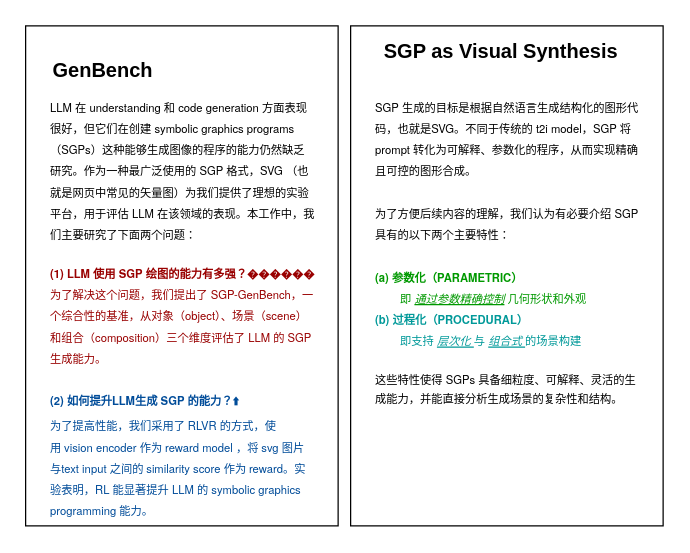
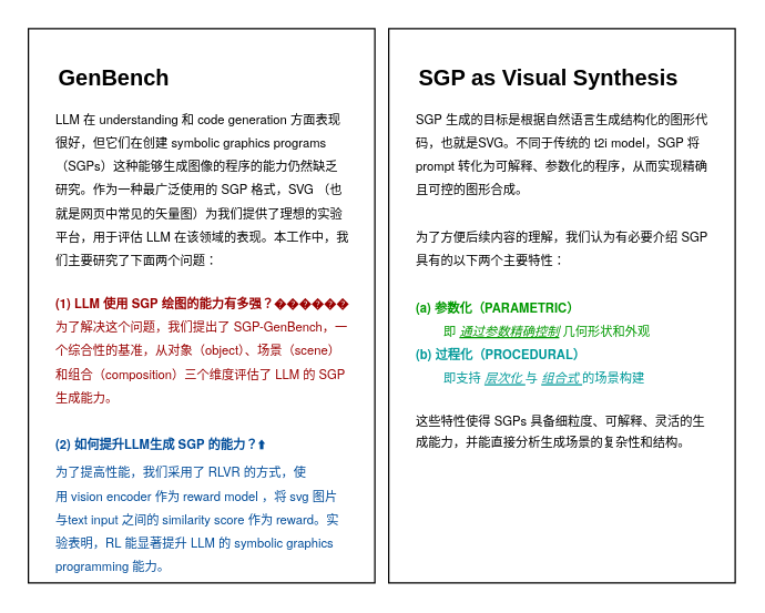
  <mxCell id="0" />
  <mxCell id="1" parent="0" />
  <mxCell id="2" value="" style="rounded=0;whiteSpace=wrap;html=1;aspect=fixed;" parent="1" vertex="1"><mxGeometry x="20" y="20" width="250" height="400" as="geometry" /></mxCell>
  <mxCell id="3" value="&lt;p style=&quot;margin: 0px; font-style: normal; font-variant-caps: normal; font-stretch: normal; line-height: normal; font-size-adjust: none; font-kerning: auto; font-variant-alternates: normal; font-variant-ligatures: normal; font-variant-numeric: normal; font-variant-east-asian: normal; font-variant-position: normal; font-feature-settings: normal; font-optical-sizing: auto; font-variation-settings: normal;&quot;&gt;&lt;font style=&quot;font-size: 16px;&quot; face=&quot;Helvetica&quot;&gt;&lt;b&gt;GenBench&lt;/b&gt;&lt;/font&gt;&lt;/p&gt;" style="text;html=1;align=left;verticalAlign=middle;whiteSpace=wrap;rounded=0;" parent="1" vertex="1"><mxGeometry x="40" y="40" width="60" height="30" as="geometry" /></mxCell>
  <mxCell id="4" value="&lt;p style=&quot;margin: 0px; font-style: normal; font-variant-caps: normal; font-stretch: normal; line-height: normal; font-family: &amp;quot;Helvetica Neue&amp;quot;; font-size-adjust: none; font-kerning: auto; font-variant-alternates: normal; font-variant-ligatures: normal; font-variant-numeric: normal; font-variant-east-asian: normal; font-variant-position: normal; font-feature-settings: normal; font-optical-sizing: auto; font-variation-settings: normal;&quot;&gt;&lt;font style=&quot;font-size: 9px;&quot;&gt;LLM 在 understanding 和 code generation 方面表现很好，但它们在创建 symbolic graphics programs（SGPs）这种能够生成图像的程序的能力仍然缺乏研究。作为一种最广泛使用的 SGP 格式，SVG （也就是网页中常见的矢量图）为我们提供了理想的实验平台，用于评估 LLM 在该领域的表现。本工作中，我们主要研究了下面两个问题：&lt;/font&gt;&lt;/p&gt;&lt;font&gt;&lt;div style=&quot;&quot;&gt;&lt;span style=&quot;font-size: 9px;&quot;&gt;&lt;br&gt;&lt;/span&gt;&lt;/div&gt;&lt;/font&gt;&lt;p style=&quot;margin: 0px; font-style: normal; font-variant-caps: normal; font-stretch: normal; line-height: normal; font-family: &amp;quot;Helvetica Neue&amp;quot;; font-size-adjust: none; font-kerning: auto; font-variant-alternates: normal; font-variant-ligatures: normal; font-variant-numeric: normal; font-variant-east-asian: normal; font-variant-position: normal; font-feature-settings: normal; font-optical-sizing: auto; font-variation-settings: normal;&quot;&gt;&lt;font style=&quot;font-size: 9px;&quot;&gt;&lt;b style=&quot;color: rgb(153, 0, 0);&quot;&gt;(1) LLM 使用 SGP 绘图的能力有多强？������&lt;/b&gt;&lt;/font&gt;&lt;/p&gt;&lt;p style=&quot;margin: 0px; font-style: normal; font-variant-caps: normal; font-stretch: normal; line-height: normal; font-family: &amp;quot;Helvetica Neue&amp;quot;; font-size-adjust: none; font-kerning: auto; font-variant-alternates: normal; font-variant-ligatures: normal; font-variant-numeric: normal; font-variant-east-asian: normal; font-variant-position: normal; font-feature-settings: normal; font-optical-sizing: auto; font-variation-settings: normal;&quot;&gt;&lt;font style=&quot;font-size: 9px; color: rgb(153, 0, 0);&quot;&gt;为了解决这个问题，我们提出了 SGP-GenBench，一个综合性的基准，从对象（object）、场景（scene）和组合（composition）三个维度评估了 LLM 的 SGP 生成能力。&lt;/font&gt;&lt;/p&gt;&lt;p style=&quot;margin: 0px; font-style: normal; font-variant-caps: normal; font-stretch: normal; line-height: normal; font-family: &amp;quot;Helvetica Neue&amp;quot;; font-size-adjust: none; font-kerning: auto; font-variant-alternates: normal; font-variant-ligatures: normal; font-variant-numeric: normal; font-variant-east-asian: normal; font-variant-position: normal; font-feature-settings: normal; font-optical-sizing: auto; font-variation-settings: normal; min-height: 15px;&quot;&gt;&lt;br&gt;&lt;/p&gt;&lt;p style=&quot;margin: 0px; font-style: normal; font-variant-caps: normal; font-stretch: normal; line-height: normal; font-family: &amp;quot;Helvetica Neue&amp;quot;; font-size-adjust: none; font-kerning: auto; font-variant-alternates: normal; font-variant-ligatures: normal; font-variant-numeric: normal; font-variant-east-asian: normal; font-variant-position: normal; font-feature-settings: normal; font-optical-sizing: auto; font-variation-settings: normal;&quot;&gt;&lt;font style=&quot;font-size: 9px;&quot;&gt;&lt;b style=&quot;color: rgb(0, 76, 153);&quot;&gt;(2) 如何提升LLM生成 SGP 的能力？⬆️&lt;/b&gt;&lt;/font&gt;&lt;/p&gt;&lt;p style=&quot;margin: 0px; font-style: normal; font-variant-caps: normal; font-stretch: normal; line-height: normal; font-family: &amp;quot;Helvetica Neue&amp;quot;; font-size-adjust: none; font-kerning: auto; font-variant-alternates: normal; font-variant-ligatures: normal; font-variant-numeric: normal; font-variant-east-asian: normal; font-variant-position: normal; font-feature-settings: normal; font-optical-sizing: auto; font-variation-settings: normal;&quot;&gt;&lt;font style=&quot;font-size: 9px; color: rgb(0, 76, 153);&quot;&gt;&lt;span style=&quot;font-style: normal; font-variant-caps: normal; font-stretch: normal; line-height: normal; font-family: &amp;quot;PingFang SC&amp;quot;; font-size-adjust: none; font-kerning: auto; font-variant-alternates: normal; font-variant-ligatures: normal; font-variant-numeric: normal; font-variant-east-asian: normal; font-variant-position: normal; font-feature-settings: normal; font-optical-sizing: auto; font-variation-settings: normal;&quot;&gt;为了提高性能，我们采用了&amp;nbsp;&lt;/span&gt;RLVR&amp;nbsp;&lt;span style=&quot;font-style: normal; font-variant-caps: normal; font-stretch: normal; line-height: normal; font-family: &amp;quot;PingFang SC&amp;quot;; font-size-adjust: none; font-kerning: auto; font-variant-alternates: normal; font-variant-ligatures: normal; font-variant-numeric: normal; font-variant-east-asian: normal; font-variant-position: normal; font-feature-settings: normal; font-optical-sizing: auto; font-variation-settings: normal;&quot;&gt;的方式，使用&amp;nbsp;&lt;/span&gt;vision encoder&amp;nbsp;&lt;span style=&quot;font-style: normal; font-variant-caps: normal; font-stretch: normal; line-height: normal; font-family: &amp;quot;PingFang SC&amp;quot;; font-size-adjust: none; font-kerning: auto; font-variant-alternates: normal; font-variant-ligatures: normal; font-variant-numeric: normal; font-variant-east-asian: normal; font-variant-position: normal; font-feature-settings: normal; font-optical-sizing: auto; font-variation-settings: normal;&quot;&gt;作为&amp;nbsp;&lt;/span&gt;reward model&amp;nbsp;&lt;span style=&quot;font-style: normal; font-variant-caps: normal; font-stretch: normal; line-height: normal; font-family: &amp;quot;PingFang SC&amp;quot;; font-size-adjust: none; font-kerning: auto; font-variant-alternates: normal; font-variant-ligatures: normal; font-variant-numeric: normal; font-variant-east-asian: normal; font-variant-position: normal; font-feature-settings: normal; font-optical-sizing: auto; font-variation-settings: normal;&quot;&gt;，将&amp;nbsp;&lt;/span&gt;svg&amp;nbsp;&lt;span style=&quot;font-style: normal; font-variant-caps: normal; font-stretch: normal; line-height: normal; font-family: &amp;quot;PingFang SC&amp;quot;; font-size-adjust: none; font-kerning: auto; font-variant-alternates: normal; font-variant-ligatures: normal; font-variant-numeric: normal; font-variant-east-asian: normal; font-variant-position: normal; font-feature-settings: normal; font-optical-sizing: auto; font-variation-settings: normal;&quot;&gt;图片与&lt;/span&gt;text input&amp;nbsp;&lt;span style=&quot;font-style: normal; font-variant-caps: normal; font-stretch: normal; line-height: normal; font-family: &amp;quot;PingFang SC&amp;quot;; font-size-adjust: none; font-kerning: auto; font-variant-alternates: normal; font-variant-ligatures: normal; font-variant-numeric: normal; font-variant-east-asian: normal; font-variant-position: normal; font-feature-settings: normal; font-optical-sizing: auto; font-variation-settings: normal;&quot;&gt;之间的&amp;nbsp;&lt;/span&gt;similarity score&amp;nbsp;&lt;span style=&quot;font-style: normal; font-variant-caps: normal; font-stretch: normal; line-height: normal; font-family: &amp;quot;PingFang SC&amp;quot;; font-size-adjust: none; font-kerning: auto; font-variant-alternates: normal; font-variant-ligatures: normal; font-variant-numeric: normal; font-variant-east-asian: normal; font-variant-position: normal; font-feature-settings: normal; font-optical-sizing: auto; font-variation-settings: normal;&quot;&gt;作为&amp;nbsp;&lt;/span&gt;reward&lt;span style=&quot;font-style: normal; font-variant-caps: normal; font-stretch: normal; line-height: normal; font-family: &amp;quot;PingFang SC&amp;quot;; font-size-adjust: none; font-kerning: auto; font-variant-alternates: normal; font-variant-ligatures: normal; font-variant-numeric: normal; font-variant-east-asian: normal; font-variant-position: normal; font-feature-settings: normal; font-optical-sizing: auto; font-variation-settings: normal;&quot;&gt;。实验表明，&lt;/span&gt;RL &lt;span style=&quot;font-style: normal; font-variant-caps: normal; font-stretch: normal; line-height: normal; font-family: &amp;quot;PingFang SC&amp;quot;; font-size-adjust: none; font-kerning: auto; font-variant-alternates: normal; font-variant-ligatures: normal; font-variant-numeric: normal; font-variant-east-asian: normal; font-variant-position: normal; font-feature-settings: normal; font-optical-sizing: auto; font-variation-settings: normal;&quot;&gt;能显著提升&lt;/span&gt; LLM &lt;span style=&quot;font-style: normal; font-variant-caps: normal; font-stretch: normal; line-height: normal; font-family: &amp;quot;PingFang SC&amp;quot;; font-size-adjust: none; font-kerning: auto; font-variant-alternates: normal; font-variant-ligatures: normal; font-variant-numeric: normal; font-variant-east-asian: normal; font-variant-position: normal; font-feature-settings: normal; font-optical-sizing: auto; font-variation-settings: normal;&quot;&gt;的&lt;/span&gt; symbolic graphics programming &lt;span style=&quot;font-style: normal; font-variant-caps: normal; font-stretch: normal; line-height: normal; font-family: &amp;quot;PingFang SC&amp;quot;; font-size-adjust: none; font-kerning: auto; font-variant-alternates: normal; font-variant-ligatures: normal; font-variant-numeric: normal; font-variant-east-asian: normal; font-variant-position: normal; font-feature-settings: normal; font-optical-sizing: auto; font-variation-settings: normal;&quot;&gt;能力。&lt;/span&gt;&lt;/font&gt;&lt;/p&gt;" style="rounded=0;whiteSpace=wrap;html=1;align=left;verticalAlign=top;spacing=0;strokeColor=none;" parent="1" vertex="1"><mxGeometry x="40" y="70" width="210" height="330" as="geometry" /></mxCell>
  <mxCell id="5" value="" style="rounded=0;whiteSpace=wrap;html=1;aspect=fixed;" parent="1" vertex="1"><mxGeometry x="280" y="20" width="250" height="400" as="geometry" /></mxCell>
- <mxCell id="6" value="&lt;p style=&quot;margin: 0px; font-style: normal; font-variant-caps: normal; font-stretch: normal; line-height: normal; font-size-adjust: none; font-kerning: auto; font-variant-alternates: normal; font-variant-ligatures: normal; font-variant-numeric: normal; font-variant-east-asian: normal; font-variant-position: normal; font-feature-settings: normal; font-optical-sizing: auto; font-variation-settings: normal;&quot;&gt;&lt;font face=&quot;Helvetica&quot; style=&quot;font-size: 16px;&quot;&gt;&lt;b&gt;SGP as Visual Synthesis&lt;/b&gt;&lt;/font&gt;&lt;/p&gt;" style="text;html=1;align=left;verticalAlign=middle;whiteSpace=wrap;rounded=0;" parent="1" vertex="1"><mxGeometry x="305" y="25" width="210" height="30" as="geometry" /></mxCell>
+ <mxCell id="6" value="&lt;p style=&quot;margin: 0px; font-style: normal; font-variant-caps: normal; font-stretch: normal; line-height: normal; font-size-adjust: none; font-kerning: auto; font-variant-alternates: normal; font-variant-ligatures: normal; font-variant-numeric: normal; font-variant-east-asian: normal; font-variant-position: normal; font-feature-settings: normal; font-optical-sizing: auto; font-variation-settings: normal;&quot;&gt;&lt;font face=&quot;Helvetica&quot; style=&quot;font-size: 16px;&quot;&gt;&lt;b&gt;SGP as Visual Synthesis&lt;/b&gt;&lt;/font&gt;&lt;/p&gt;" style="text;html=1;align=left;verticalAlign=middle;whiteSpace=wrap;rounded=0;" parent="1" vertex="1"><mxGeometry x="300" y="40" width="210" height="30" as="geometry" /></mxCell>
  <mxCell id="7" value="&lt;p style=&quot;margin: 0px; font-style: normal; font-variant-caps: normal; font-stretch: normal; line-height: normal; font-family: &amp;quot;Helvetica Neue&amp;quot;; font-size-adjust: none; font-kerning: auto; font-variant-alternates: normal; font-variant-ligatures: normal; font-variant-numeric: normal; font-variant-east-asian: normal; font-variant-position: normal; font-feature-settings: normal; font-optical-sizing: auto; font-variation-settings: normal;&quot;&gt;&lt;font style=&quot;font-size: 9px;&quot;&gt;SGP 生成的目标是根据自然语言生成结构化的图形代码，也就是SVG。不同于传统的 t2i model，SGP 将 prompt 转化为可解释、参数化的程序，从而实现精确且可控的图形合成。&lt;/font&gt;&lt;/p&gt;&lt;p style=&quot;margin: 0px; font-style: normal; font-variant-caps: normal; font-stretch: normal; line-height: normal; font-family: &amp;quot;Helvetica Neue&amp;quot;; font-size-adjust: none; font-kerning: auto; font-variant-alternates: normal; font-variant-ligatures: normal; font-variant-numeric: normal; font-variant-east-asian: normal; font-variant-position: normal; font-feature-settings: normal; font-optical-sizing: auto; font-variation-settings: normal; min-height: 15px;&quot;&gt;&lt;span style=&quot;font-size: 9px;&quot;&gt;&lt;br&gt;&lt;/span&gt;&lt;/p&gt;&lt;p style=&quot;margin: 0px; font-style: normal; font-variant-caps: normal; font-stretch: normal; line-height: normal; font-family: &amp;quot;Helvetica Neue&amp;quot;; font-size-adjust: none; font-kerning: auto; font-variant-alternates: normal; font-variant-ligatures: normal; font-variant-numeric: normal; font-variant-east-asian: normal; font-variant-position: normal; font-feature-settings: normal; font-optical-sizing: auto; font-variation-settings: normal; min-height: 15px;&quot;&gt;&lt;span style=&quot;font-size: 9px;&quot;&gt;为了方便后续内容的理解，我们认为有必要介绍 SGP具有的以下两个主要特性：&lt;/span&gt;&lt;br&gt;&lt;/p&gt;&lt;p style=&quot;margin: 0px; font-style: normal; font-variant-caps: normal; font-stretch: normal; line-height: normal; font-family: &amp;quot;Helvetica Neue&amp;quot;; font-size-adjust: none; font-kerning: auto; font-variant-alternates: normal; font-variant-ligatures: normal; font-variant-numeric: normal; font-variant-east-asian: normal; font-variant-position: normal; font-feature-settings: normal; font-optical-sizing: auto; font-variation-settings: normal; min-height: 15px;&quot;&gt;&lt;span style=&quot;font-size: 9px;&quot;&gt;&lt;br&gt;&lt;/span&gt;&lt;/p&gt;&lt;p style=&quot;margin: 0px; font-style: normal; font-variant-caps: normal; font-stretch: normal; line-height: normal; font-family: &amp;quot;Helvetica Neue&amp;quot;; font-size-adjust: none; font-kerning: auto; font-variant-alternates: normal; font-variant-ligatures: normal; font-variant-numeric: normal; font-variant-east-asian: normal; font-variant-position: normal; font-feature-settings: normal; font-optical-sizing: auto; font-variation-settings: normal;&quot;&gt;&lt;font style=&quot;font-size: 9px;&quot;&gt;&lt;b style=&quot;color: rgb(0, 153, 0);&quot;&gt;(a) 参数化（PARAMETRIC）&lt;/b&gt;&lt;/font&gt;&lt;/p&gt;&lt;p style=&quot;margin: 0px; font-variant-caps: normal; font-stretch: normal; line-height: normal; font-family: &amp;quot;Helvetica Neue&amp;quot;; font-size-adjust: none; font-kerning: auto; font-variant-alternates: normal; font-variant-ligatures: normal; font-variant-numeric: normal; font-variant-east-asian: normal; font-variant-position: normal; font-feature-settings: normal; font-optical-sizing: auto; font-variation-settings: normal;&quot;&gt;&lt;font style=&quot;font-size: 9px; color: rgb(0, 153, 0);&quot;&gt;&amp;nbsp; &amp;nbsp; &amp;nbsp; &amp;nbsp; 即&amp;nbsp;&lt;i style=&quot;text-decoration: underline;&quot;&gt;通过参数精确控制&lt;/i&gt;&amp;nbsp;几何形状和外观&lt;/font&gt;&lt;/p&gt;&lt;p style=&quot;margin: 0px; font-style: normal; font-variant-caps: normal; font-stretch: normal; line-height: normal; font-family: &amp;quot;Helvetica Neue&amp;quot;; font-size-adjust: none; font-kerning: auto; font-variant-alternates: normal; font-variant-ligatures: normal; font-variant-numeric: normal; font-variant-east-asian: normal; font-variant-position: normal; font-feature-settings: normal; font-optical-sizing: auto; font-variation-settings: normal;&quot;&gt;&lt;font style=&quot;font-size: 9px;&quot;&gt;&lt;b style=&quot;color: rgb(0, 153, 153);&quot;&gt;(b) 过程化（PROCEDURAL）&lt;/b&gt;&lt;/font&gt;&lt;/p&gt;&lt;p style=&quot;margin: 0px; font-variant-caps: normal; font-stretch: normal; line-height: normal; font-family: &amp;quot;Helvetica Neue&amp;quot;; font-size-adjust: none; font-kerning: auto; font-variant-alternates: normal; font-variant-ligatures: normal; font-variant-numeric: normal; font-variant-east-asian: normal; font-variant-position: normal; font-feature-settings: normal; font-optical-sizing: auto; font-variation-settings: normal;&quot;&gt;&lt;font style=&quot;font-size: 9px; color: rgb(0, 153, 153);&quot;&gt;&amp;nbsp; &amp;nbsp; &amp;nbsp; &amp;nbsp; 即支持&amp;nbsp;&lt;i&gt;&lt;u&gt;层次化&amp;nbsp;&lt;/u&gt;&lt;/i&gt;与&amp;nbsp;&lt;i&gt;&lt;u&gt;组合式&amp;nbsp;&lt;/u&gt;&lt;/i&gt;的场景构建&lt;/font&gt;&lt;/p&gt;&lt;p style=&quot;margin: 0px; font-style: normal; font-variant-caps: normal; font-stretch: normal; line-height: normal; font-family: &amp;quot;Helvetica Neue&amp;quot;; font-size-adjust: none; font-kerning: auto; font-variant-alternates: normal; font-variant-ligatures: normal; font-variant-numeric: normal; font-variant-east-asian: normal; font-variant-position: normal; font-feature-settings: normal; font-optical-sizing: auto; font-variation-settings: normal; min-height: 15px;&quot;&gt;&lt;font style=&quot;font-size: 9px;&quot;&gt;&lt;br&gt;&lt;/font&gt;&lt;/p&gt;&lt;p style=&quot;margin: 0px; font-style: normal; font-variant-caps: normal; font-stretch: normal; line-height: normal; font-family: &amp;quot;PingFang SC&amp;quot;; font-size-adjust: none; font-kerning: auto; font-variant-alternates: normal; font-variant-ligatures: normal; font-variant-numeric: normal; font-variant-east-asian: normal; font-variant-position: normal; font-feature-settings: normal; font-optical-sizing: auto; font-variation-settings: normal;&quot;&gt;&lt;font style=&quot;font-size: 9px;&quot;&gt;这些特性使得&lt;span style=&quot;font-style: normal; font-variant-caps: normal; font-stretch: normal; line-height: normal; font-family: &amp;quot;Helvetica Neue&amp;quot;; font-size-adjust: none; font-kerning: auto; font-variant-alternates: normal; font-variant-ligatures: normal; font-variant-numeric: normal; font-variant-east-asian: normal; font-variant-position: normal; font-feature-settings: normal; font-optical-sizing: auto; font-variation-settings: normal;&quot;&gt; SGPs &lt;/span&gt;具备细粒度、可解释、灵活的生成能力，并能直接分析生成场景的复杂性和结构。&lt;/font&gt;&lt;/p&gt;" style="rounded=0;whiteSpace=wrap;html=1;align=left;verticalAlign=top;spacing=0;strokeColor=none;" parent="1" vertex="1"><mxGeometry x="300" y="70" width="210" height="330" as="geometry" /></mxCell>
